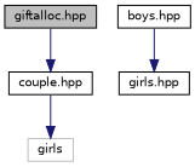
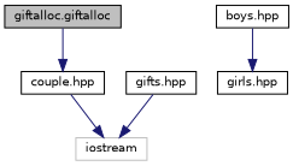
  digraph {
    node [color=black fillcolor=white fontname=Helvetica fontsize=10 shape=record style=filled]
    edge [color=midnightblue fontname=Helvetica fontsize=10 labelfontname=Helvetica labelfontsize=10 style=solid]
-   n1 [fillcolor=grey75 fontcolor=black height=0.2 label="giftalloc.hpp" width=0.4]
+   n1 [fillcolor=grey75 fontcolor=black height=0.2 label="giftalloc.giftalloc" width=0.4]
    n2 [height=0.2 label="couple.hpp" width=0.4]
-   n4 [color=grey75 height=0.2 label=girls width=0.4]
+   n3 [height=0.2 label="gifts.hpp" width=0.4]
+   n4 [color=grey75 height=0.2 label=iostream width=0.4]
    n5 [height=0.2 label="boys.hpp" width=0.4]
    n6 [height=0.2 label="girls.hpp" width=0.4]
    n1 -> n2
    n2 -> n4
+   n3 -> n4
    n5 -> n6
  }
